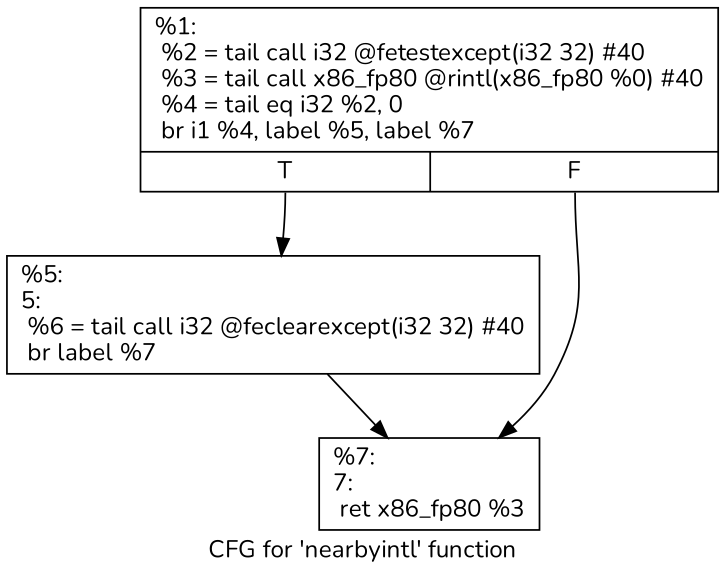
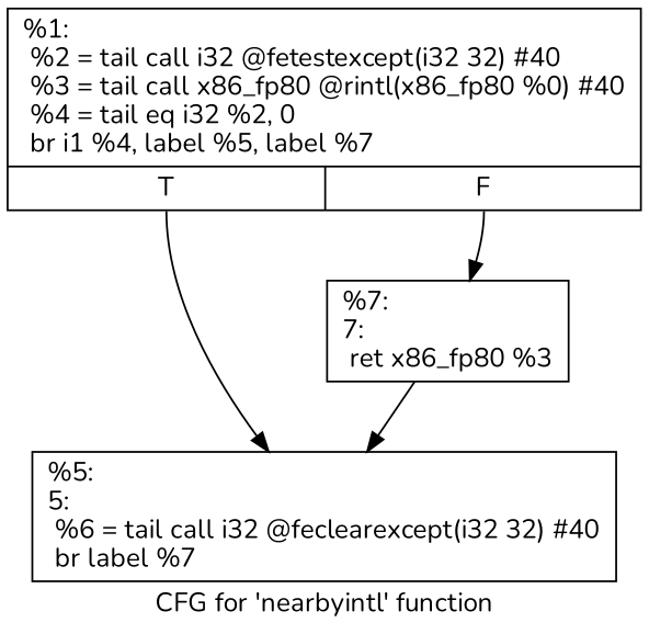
  digraph {
    fontname=Nunito
    label="CFG for 'nearbyintl' function"
    node [fontname=Nunito shape=record]
    edge [fontname=Nunito]
    n1 [label="{%1:\l  %2 = tail call i32 @fetestexcept(i32 32) #40\l  %3 = tail call x86_fp80 @rintl(x86_fp80 %0) #40\l  %4 = tail eq i32 %2, 0\l  br i1 %4, label %5, label %7\l|{<s0>T|<s1>F}}"]
    n2 [label="{%5:\l5:                                                \l  %6 = tail call i32 @feclearexcept(i32 32) #40\l  br label %7\l}"]
    n3 [label="{%7:\l7:                                                \l  ret x86_fp80 %3\l}"]
    n1 -> n2 [tailport=s0]
    n1 -> n3 [tailport=s1]
-   n2 -> n3
+   n3 -> n2
  }
